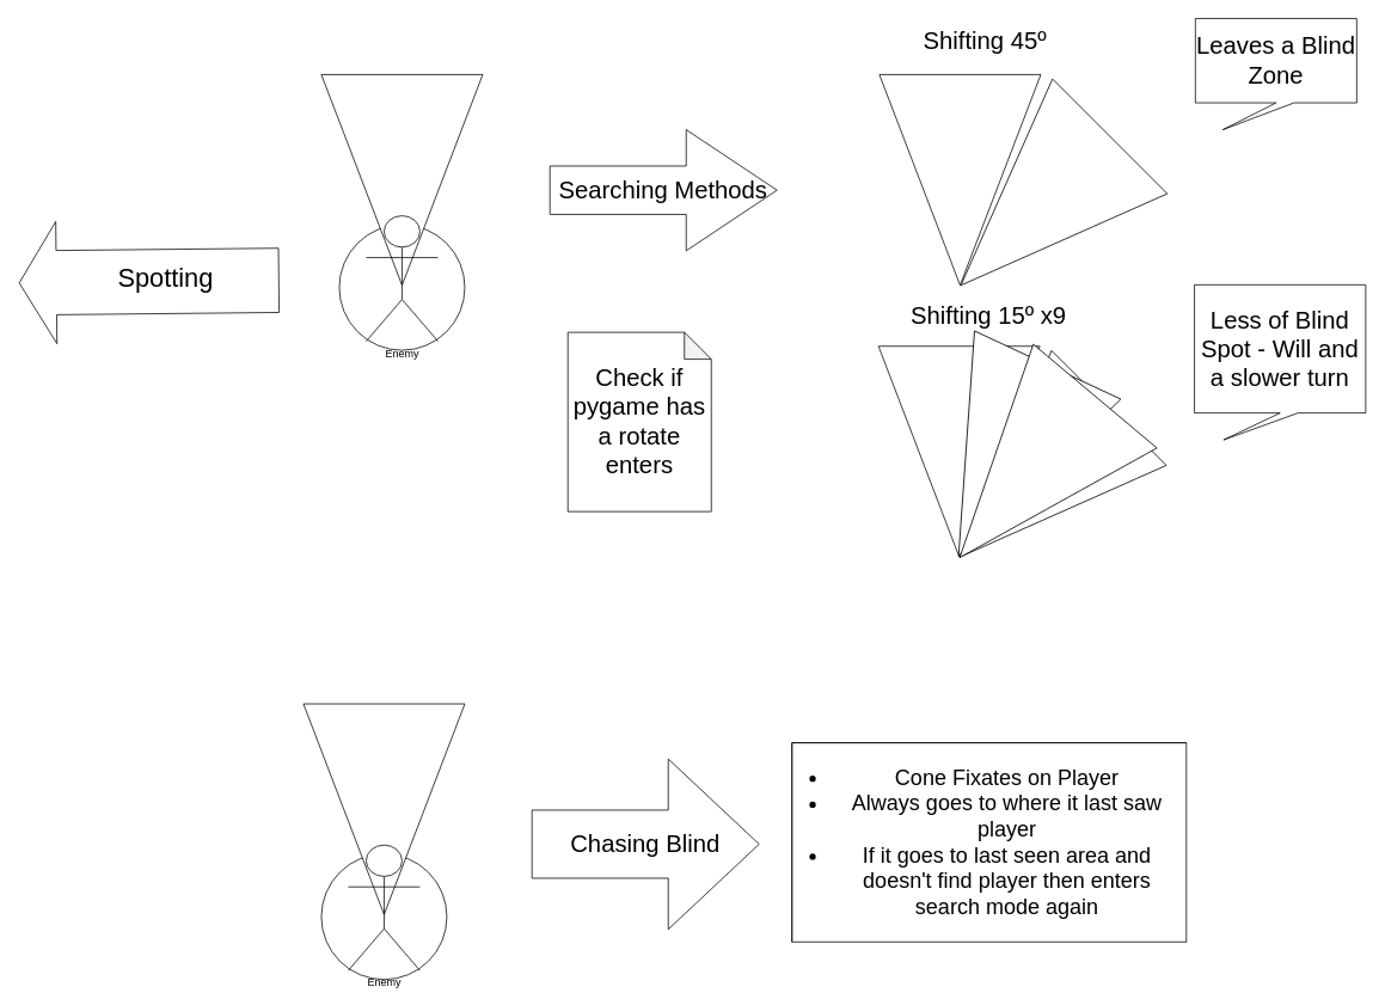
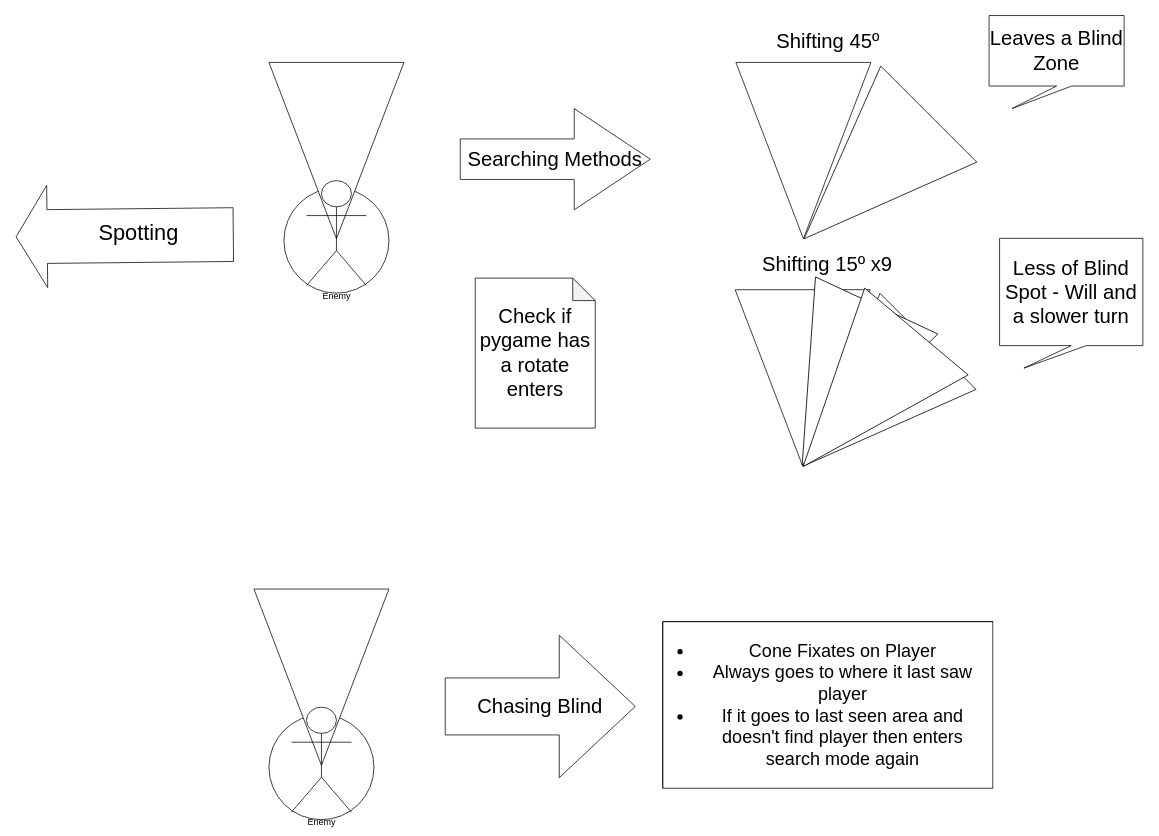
  <mxCell id="0" />
  <mxCell id="1" parent="0" />
  <mxCell id="2" value="" style="ellipse;whiteSpace=wrap;html=1;aspect=fixed;" vertex="1" parent="1"><mxGeometry x="378" y="250" width="140" height="140" as="geometry" /></mxCell>
  <mxCell id="3" value="" style="triangle;whiteSpace=wrap;html=1;rotation=90;" vertex="1" parent="1"><mxGeometry x="330.5" y="110" width="235" height="180" as="geometry" /></mxCell>
  <mxCell id="4" value="Enemy&lt;br&gt;" style="shape=umlActor;verticalLabelPosition=bottom;verticalAlign=top;html=1;outlineConnect=0;" vertex="1" parent="1"><mxGeometry x="408" y="240" width="80" height="140" as="geometry" /></mxCell>
  <mxCell id="5" value="" style="triangle;whiteSpace=wrap;html=1;rotation=90;" vertex="1" parent="1"><mxGeometry x="953" y="110" width="235" height="180" as="geometry" /></mxCell>
  <mxCell id="6" value="" style="triangle;whiteSpace=wrap;html=1;rotation=135;" vertex="1" parent="1"><mxGeometry x="1037" y="144" width="235" height="181" as="geometry" /></mxCell>
- <mxCell id="7" value="&lt;font style=&quot;font-size: 27px;&quot;&gt;Shifting 45º&lt;/font&gt;" style="text;html=1;align=center;verticalAlign=middle;resizable=0;points=[];autosize=1;strokeColor=none;fillColor=none;strokeWidth=1;" vertex="1" parent="1"><mxGeometry x="1018" y="20" width="160" height="50" as="geometry" /></mxCell>
+ <mxCell id="7" value="&lt;font style=&quot;font-size: 27px;&quot;&gt;Shifting 45º&lt;/font&gt;" style="text;html=1;align=center;verticalAlign=middle;resizable=0;points=[];autosize=1;strokeColor=none;fillColor=none;strokeWidth=1;" vertex="1" parent="1"><mxGeometry x="1023" y="30" width="160" height="50" as="geometry" /></mxCell>
  <mxCell id="8" value="Searching Methods" style="shape=singleArrow;whiteSpace=wrap;html=1;arrowWidth=0.4;arrowSize=0.4;strokeWidth=1;fontSize=27;" vertex="1" parent="1"><mxGeometry x="613" y="144" width="253.33" height="135" as="geometry" /></mxCell>
- <mxCell id="9" value="Leaves a Blind Zone" style="shape=callout;whiteSpace=wrap;html=1;perimeter=calloutPerimeter;strokeWidth=1;fontSize=27;position2=0.17;" vertex="1" parent="1"><mxGeometry x="1333" y="20" width="180" height="124" as="geometry" /></mxCell>
+ <mxCell id="9" value="Leaves a Blind Zone" style="shape=callout;whiteSpace=wrap;html=1;perimeter=calloutPerimeter;strokeWidth=1;fontSize=27;position2=0.17;" vertex="1" parent="1"><mxGeometry x="1318" y="20" width="180" height="124" as="geometry" /></mxCell>
  <mxCell id="10" value="" style="triangle;whiteSpace=wrap;html=1;rotation=90;" vertex="1" parent="1"><mxGeometry x="952" y="413" width="235" height="180" as="geometry" /></mxCell>
  <mxCell id="11" value="" style="triangle;whiteSpace=wrap;html=1;rotation=135;" vertex="1" parent="1"><mxGeometry x="1036" y="447" width="235" height="181" as="geometry" /></mxCell>
  <mxCell id="12" value="&lt;font style=&quot;font-size: 27px;&quot;&gt;Shifting 15º x9&lt;/font&gt;" style="text;html=1;align=center;verticalAlign=middle;resizable=0;points=[];autosize=1;strokeColor=none;fillColor=none;strokeWidth=1;" vertex="1" parent="1"><mxGeometry x="1002" y="327" width="200" height="50" as="geometry" /></mxCell>
  <mxCell id="13" value="Less of Blind Spot - Will and a slower turn" style="shape=callout;whiteSpace=wrap;html=1;perimeter=calloutPerimeter;strokeWidth=1;fontSize=27;position2=0.17;" vertex="1" parent="1"><mxGeometry x="1332" y="317" width="191" height="173" as="geometry" /></mxCell>
  <mxCell id="14" value="" style="triangle;whiteSpace=wrap;html=1;rotation=115;" vertex="1" parent="1"><mxGeometry x="1001" y="423" width="235" height="180" as="geometry" /></mxCell>
  <mxCell id="15" value="" style="triangle;whiteSpace=wrap;html=1;rotation=130;" vertex="1" parent="1"><mxGeometry x="1028.123" y="441.243" width="235" height="180" as="geometry" /></mxCell>
  <mxCell id="16" value="Check if pygame has a rotate enters" style="shape=note;whiteSpace=wrap;html=1;backgroundOutline=1;darkOpacity=0.05;strokeWidth=1;fontSize=27;" vertex="1" parent="1"><mxGeometry x="633" y="370" width="160" height="200" as="geometry" /></mxCell>
  <mxCell id="17" value="" style="ellipse;whiteSpace=wrap;html=1;aspect=fixed;" vertex="1" parent="1"><mxGeometry x="358" y="952" width="140" height="140" as="geometry" /></mxCell>
  <mxCell id="18" value="" style="triangle;whiteSpace=wrap;html=1;rotation=90;" vertex="1" parent="1"><mxGeometry x="310.5" y="812" width="235" height="180" as="geometry" /></mxCell>
  <mxCell id="19" value="Enemy&lt;br&gt;" style="shape=umlActor;verticalLabelPosition=bottom;verticalAlign=top;html=1;outlineConnect=0;" vertex="1" parent="1"><mxGeometry x="388" y="942" width="80" height="140" as="geometry" /></mxCell>
  <mxCell id="20" value="Chasing Blind" style="shape=singleArrow;whiteSpace=wrap;html=1;arrowWidth=0.4;arrowSize=0.4;strokeWidth=1;fontSize=27;" vertex="1" parent="1"><mxGeometry x="593" y="846" width="253.33" height="190" as="geometry" /></mxCell>
  <mxCell id="21" value="&lt;ul&gt;&lt;li&gt;Cone Fixates on Player&lt;/li&gt;&lt;li&gt;Always goes to where it last saw player&lt;/li&gt;&lt;li&gt;If it goes to last seen area and doesn't find player then enters search mode again&lt;/li&gt;&lt;/ul&gt;" style="shape=internalStorage;whiteSpace=wrap;html=1;backgroundOutline=1;fontSize=24;dx=0;dy=0;" vertex="1" parent="1"><mxGeometry x="883" y="828" width="440" height="222" as="geometry" /></mxCell>
  <mxCell id="22" value="" style="shape=flexArrow;endArrow=classic;html=1;fontSize=29;width=71.667;endSize=13.467;endWidth=63.611;" edge="1" parent="1"><mxGeometry width="50" height="50" relative="1" as="geometry"><mxPoint x="311" y="312" as="sourcePoint" /><mxPoint x="20.5" y="315" as="targetPoint" /><Array as="points" /></mxGeometry></mxCell>
  <mxCell id="23" value="Spotting" style="edgeLabel;html=1;align=center;verticalAlign=middle;resizable=0;points=[];fontSize=29;" vertex="1" connectable="0" parent="22"><mxGeometry x="0.202" y="-7" relative="1" as="geometry"><mxPoint x="48" y="3" as="offset" /></mxGeometry></mxCell>
